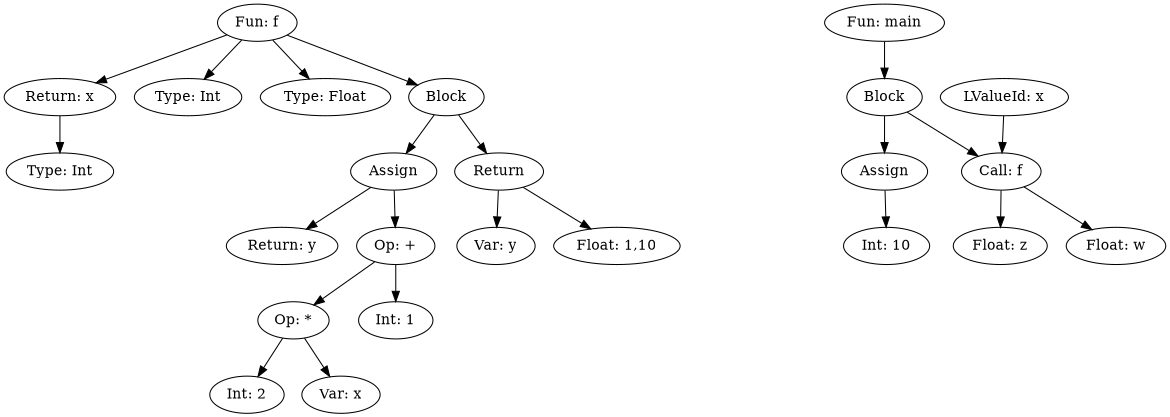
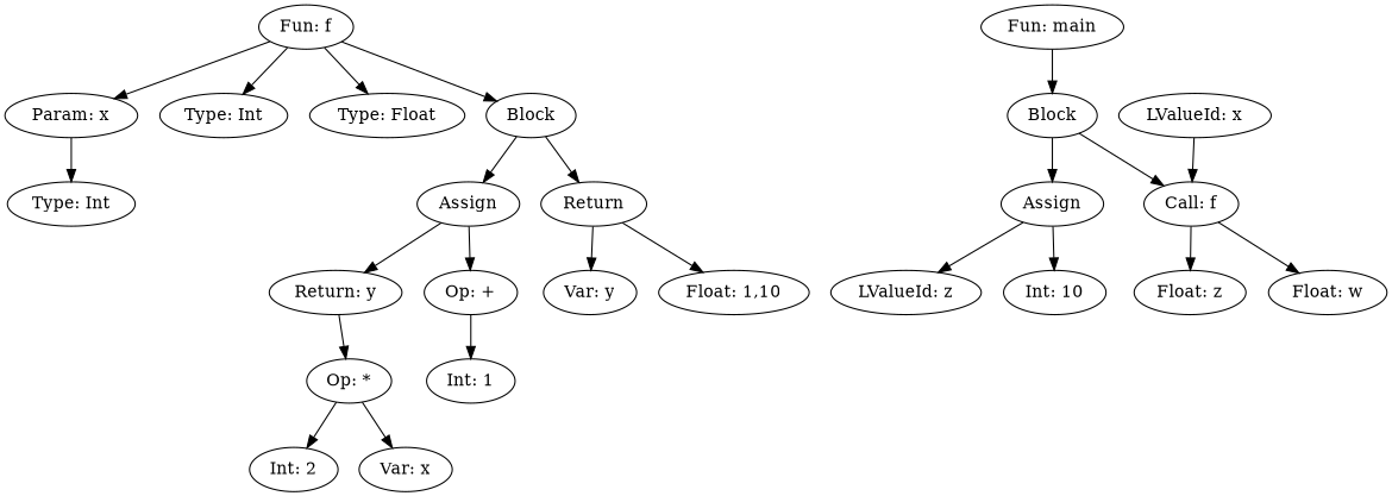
  digraph {
    n1 [label="Fun: f"]
-   n2 [label="Return: x"]
+   n2 [label="Param: x"]
    n3 [label="Type: Int"]
    n4 [label="Type: Float"]
    n5 [label=Block]
    n6 [label="Fun: main"]
    n7 [label=Block]
    n8 [label="Type: Int"]
    n9 [label=Assign]
    n10 [label=Return]
    n11 [label="Return: y"]
    n12 [label="Op: +"]
    n13 [label="Var: y"]
    n14 [label="Float: 1,10"]
    n15 [label="Op: *"]
    n16 [label="Int: 1"]
    n17 [label="Int: 2"]
    n18 [label="Var: x"]
    n19 [label=Assign]
    n20 [label="Call: f"]
+   n21 [label="LValueId: z"]
    n22 [label="Int: 10"]
    n23 [label="Float: z"]
    n24 [label="Float: w"]
    n25 [label="LValueId: x"]
    n1 -> n2
    n1 -> n3
    n1 -> n4
    n1 -> n5
    n2 -> n8
    n5 -> n9
    n5 -> n10
    n6 -> n7
    n7 -> n19
    n7 -> n20
    n9 -> n11
    n9 -> n12
    n10 -> n13
    n10 -> n14
-   n12 -> n15
+   n11 -> n15
    n12 -> n16
    n15 -> n17
    n15 -> n18
+   n19 -> n21
    n19 -> n22
    n20 -> n23
    n20 -> n24
    n25 -> n20
  }
